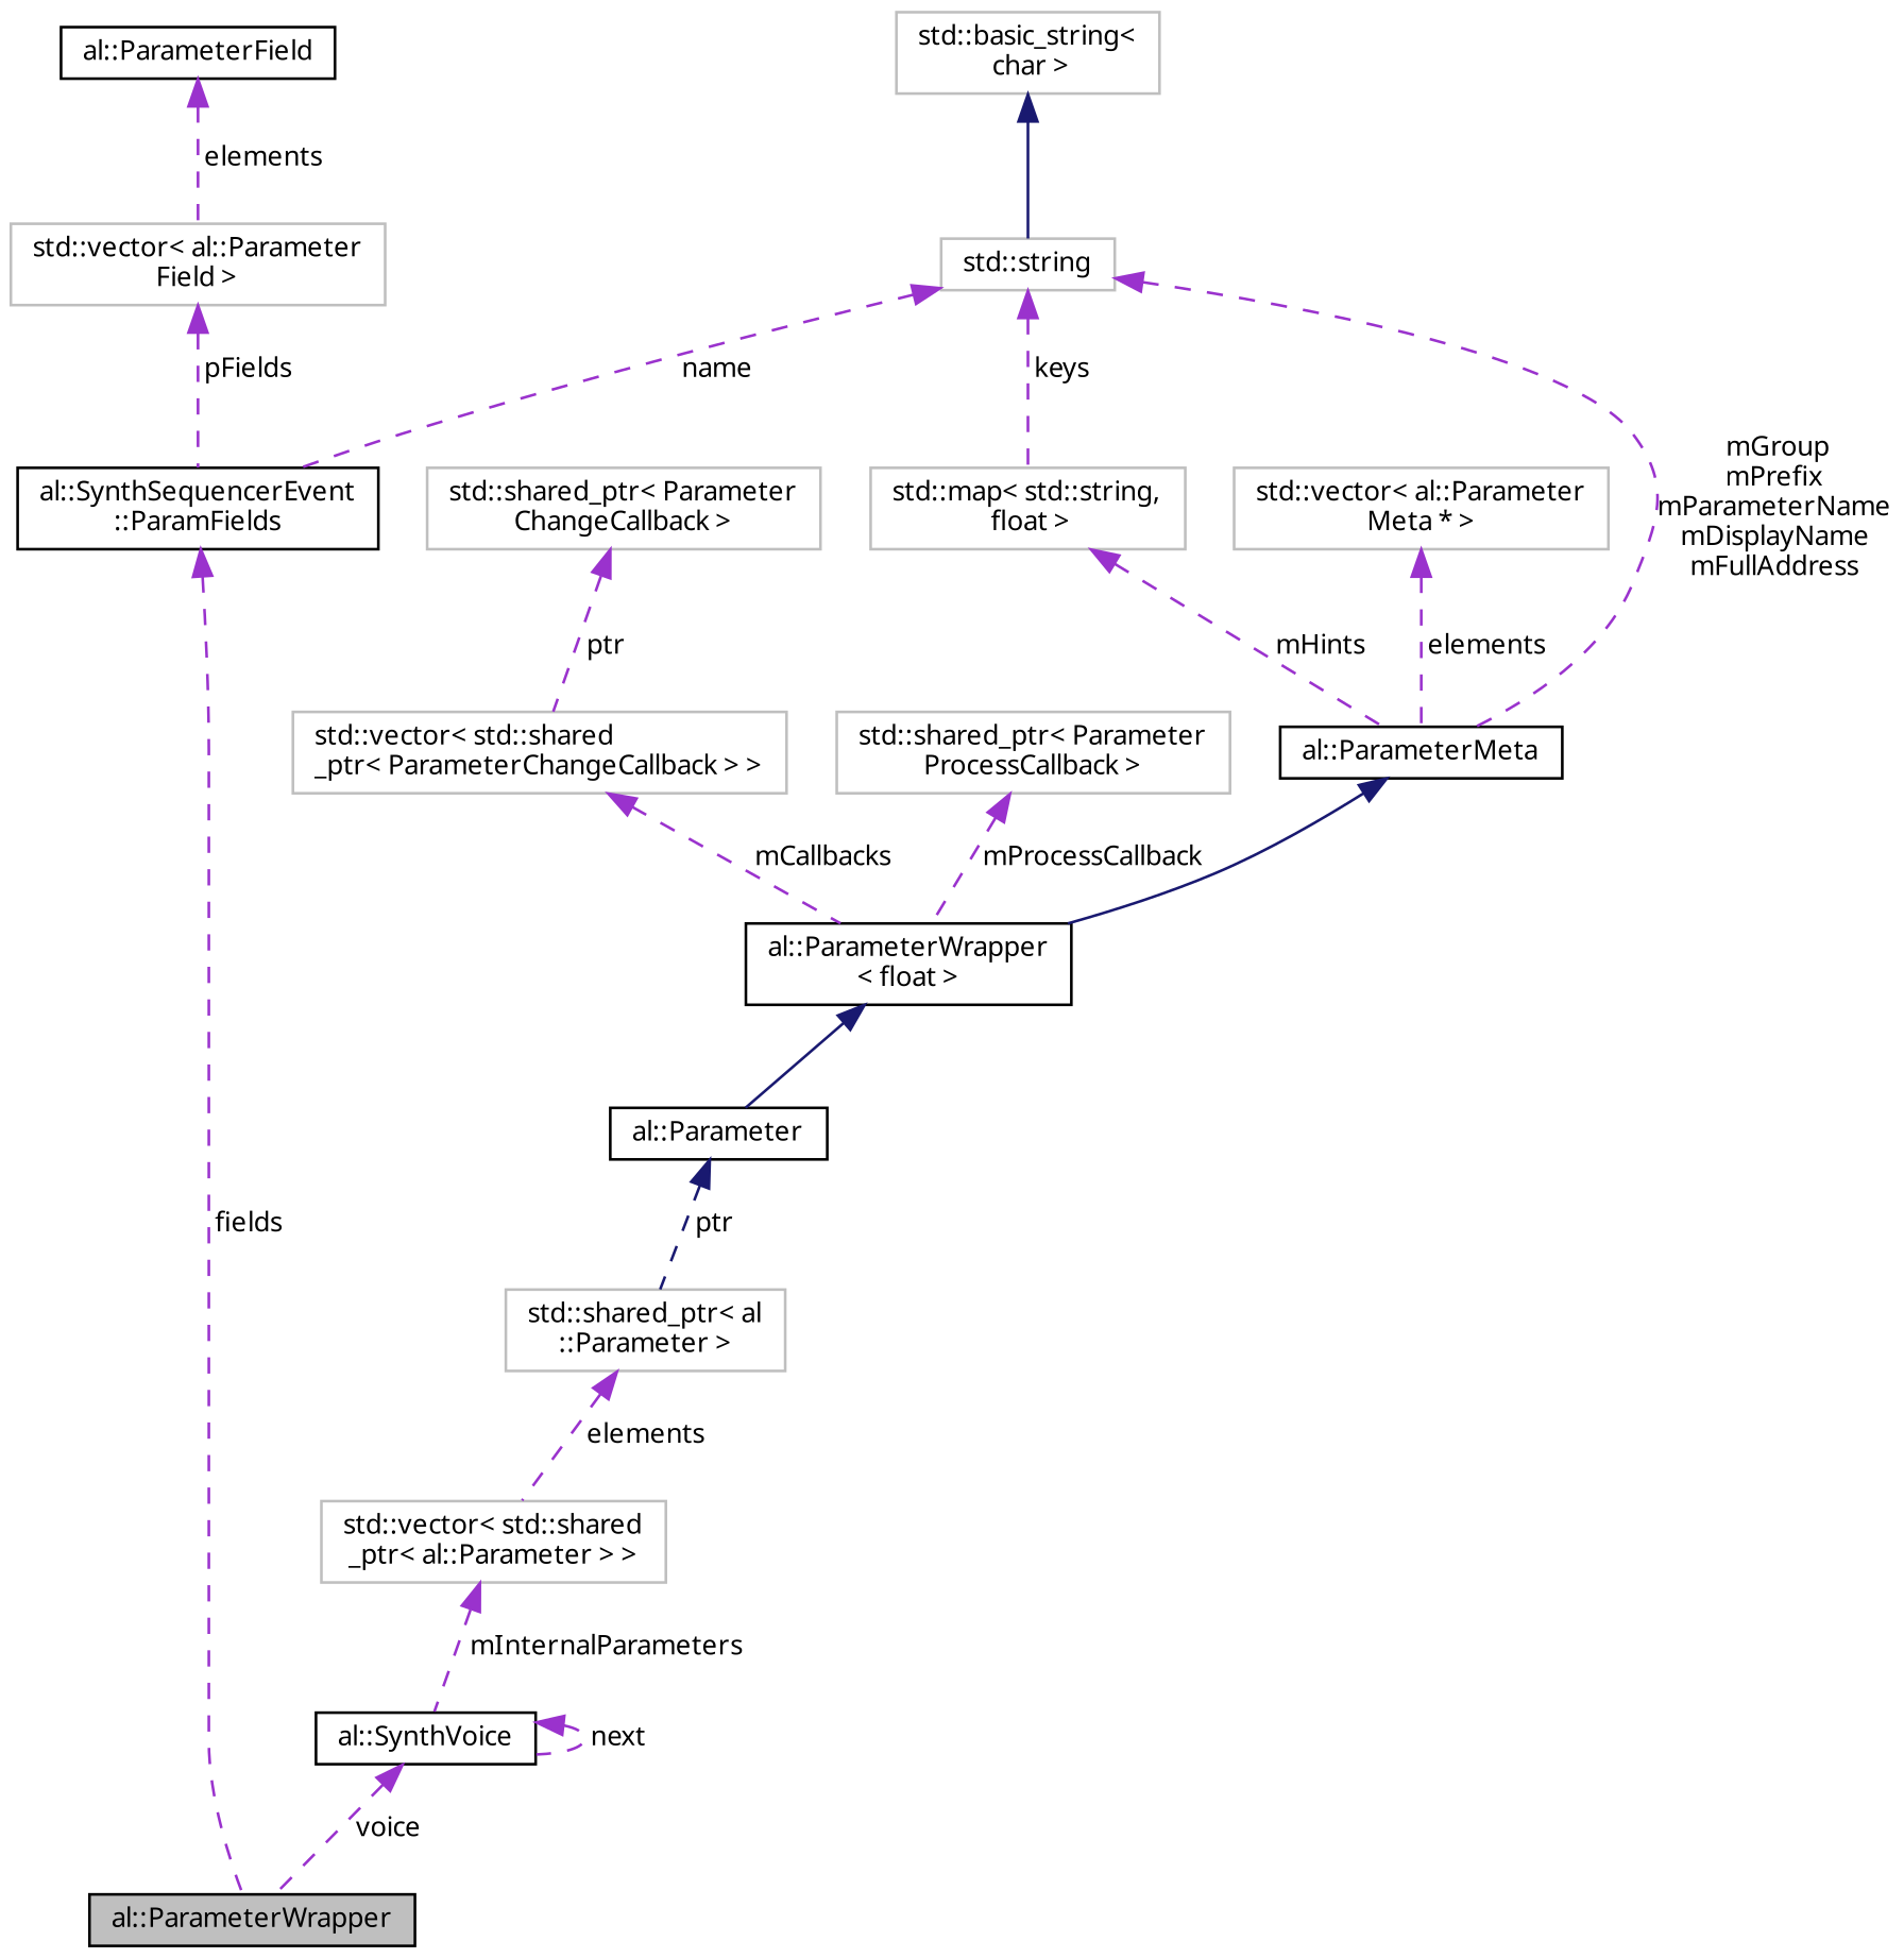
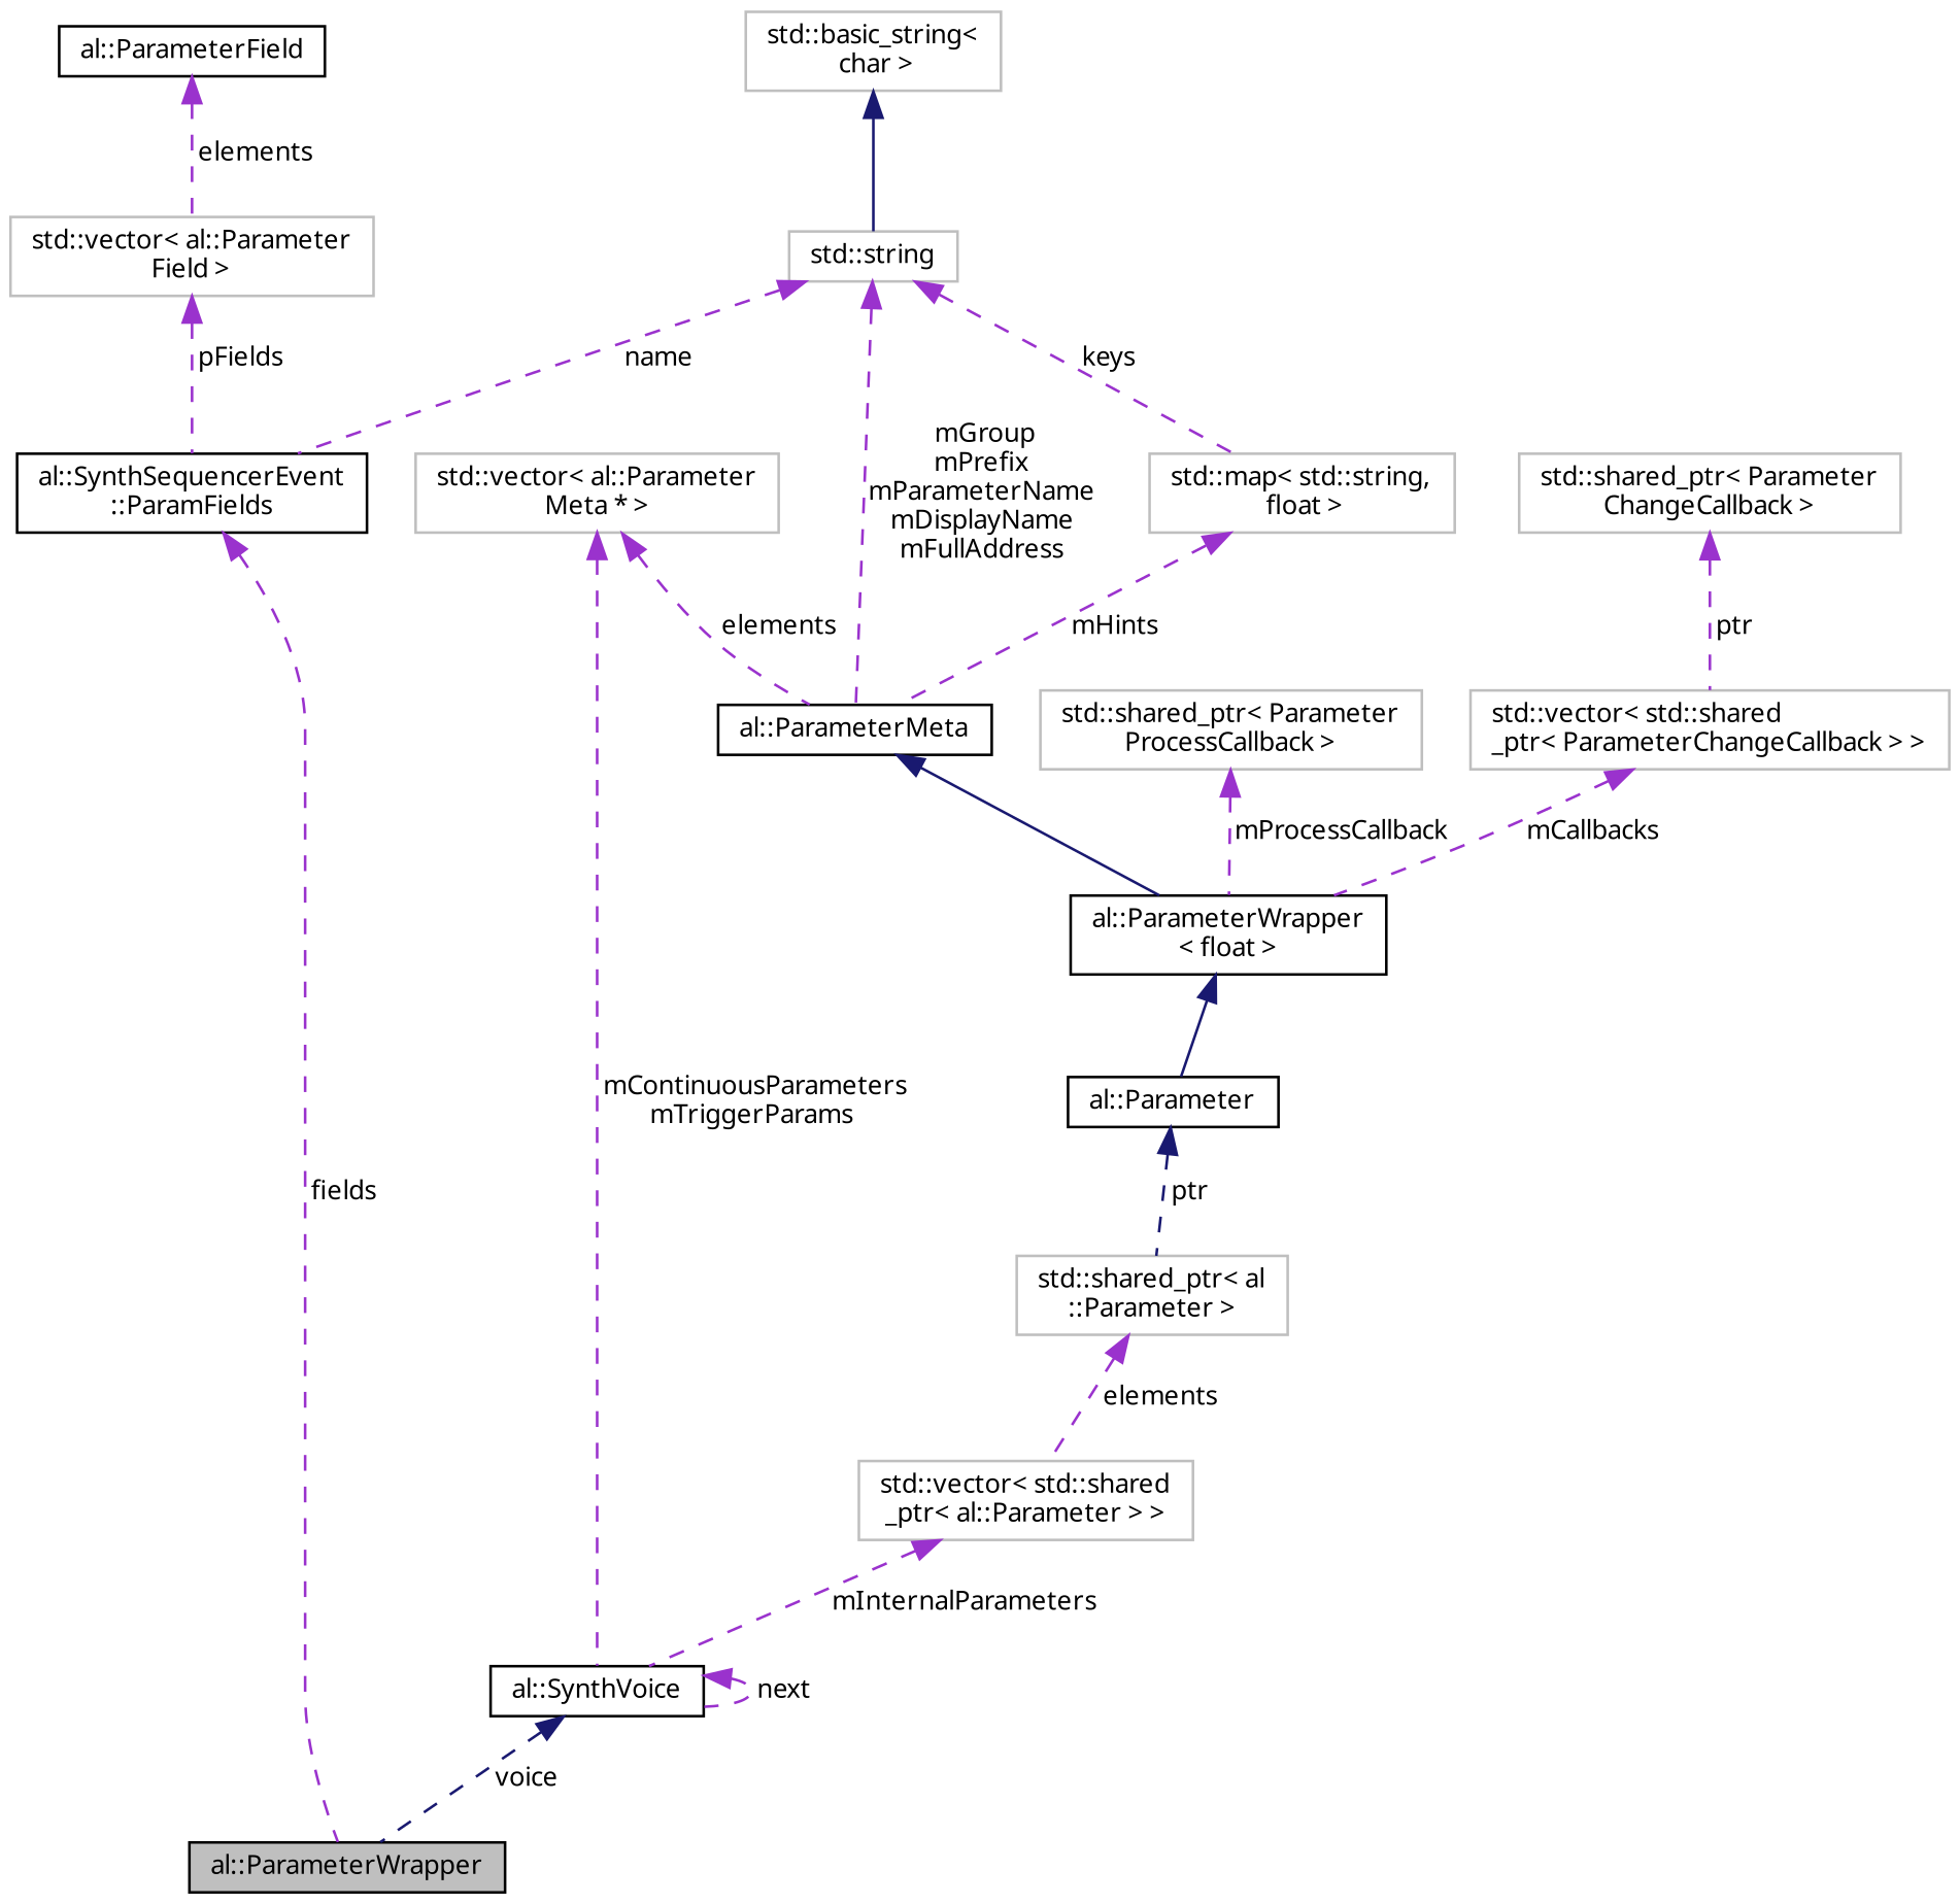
  digraph {
    rankdir=TB
    node [color=grey75 fontname="FreeSans.ttf" fontsize=10 shape=record]
    edge [color=darkorchid3 dir=back fontname="FreeSans.ttf" fontsize=10 labelfontname="FreeSans.ttf" labelfontsize=10 style=dashed]
    n1 [color=black fillcolor=grey75 fontcolor=black height=0.2 label="al::ParameterWrapper" style=filled width=0.4]
    n2 [color=black height=0.2 label="al::SynthVoice" width=0.4]
    n3 [height=0.2 label="std::vector\< std::shared\l_ptr\< al::Parameter \> \>" width=0.4]
    n4 [height=0.2 label="std::shared_ptr\< al\l::Parameter \>" width=0.4]
    n5 [color=black height=0.2 label="al::Parameter" width=0.4]
    n6 [color=black height=0.2 label="al::ParameterWrapper\l\< float \>" width=0.4]
    n7 [color=black height=0.2 label="al::ParameterMeta" width=0.4]
    n8 [height=0.2 label="std::vector\< al::Parameter\lMeta * \>" width=0.4]
    n9 [height=0.2 label="std::map\< std::string,\l float \>" width=0.4]
    n10 [height=0.2 label="std::string" width=0.4]
    n11 [color=black height=0.2 label="al::SynthSequencerEvent\l::ParamFields" width=0.4]
    n12 [height=0.2 label="std::basic_string\<\l char \>" width=0.4]
    n13 [height=0.2 label="std::vector\< std::shared\l_ptr\< ParameterChangeCallback \> \>" width=0.4]
    n14 [height=0.2 label="std::shared_ptr\< Parameter\lChangeCallback \>" width=0.4]
    n15 [height=0.2 label="std::shared_ptr\< Parameter\lProcessCallback \>" width=0.4]
    n16 [height=0.2 label="std::vector\< al::Parameter\lField \>" width=0.4]
    n17 [color=black height=0.2 label="al::ParameterField" width=0.4]
-   n2 -> n1 [label=" voice"]
+   n2 -> n1 [color=midnightblue label=" voice"]
    n2 -> n2 [label=" next"]
    n3 -> n2 [label=" mInternalParameters"]
    n4 -> n3 [label=" elements"]
    n5 -> n4 [color=midnightblue label=" ptr"]
    n6 -> n5 [color=midnightblue style=solid]
    n7 -> n6 [color=midnightblue style=solid]
+   n8 -> n2 [label=" mContinuousParameters\nmTriggerParams"]
    n8 -> n7 [label=" elements"]
    n9 -> n7 [label=" mHints"]
    n10 -> n7 [label=" mGroup\nmPrefix\nmParameterName\nmDisplayName\nmFullAddress"]
    n10 -> n9 [label=" keys"]
    n10 -> n11 [label=" name"]
    n11 -> n1 [label=" fields"]
    n12 -> n10 [color=midnightblue style=solid]
    n13 -> n6 [label=" mCallbacks"]
    n14 -> n13 [label=" ptr"]
    n15 -> n6 [label=" mProcessCallback"]
    n16 -> n11 [label=" pFields"]
    n17 -> n16 [label=" elements"]
  }
